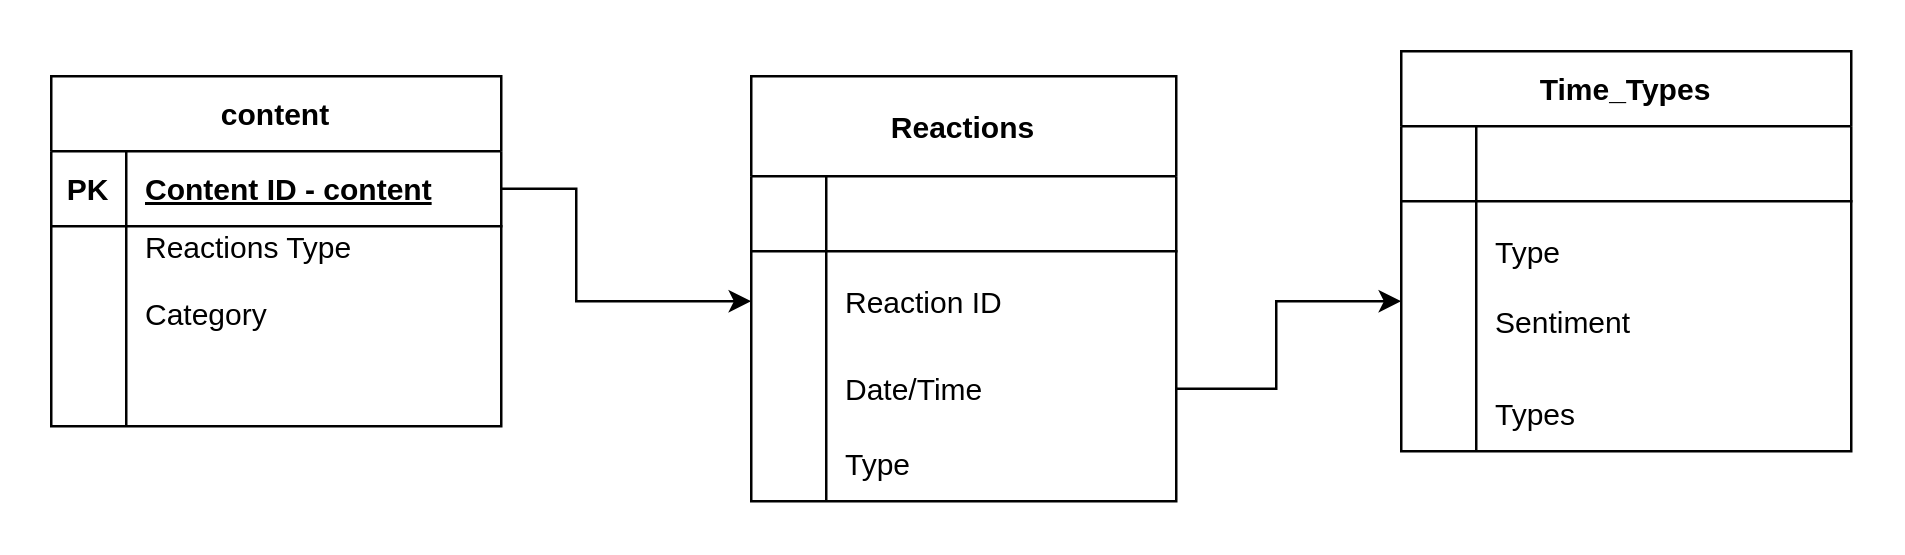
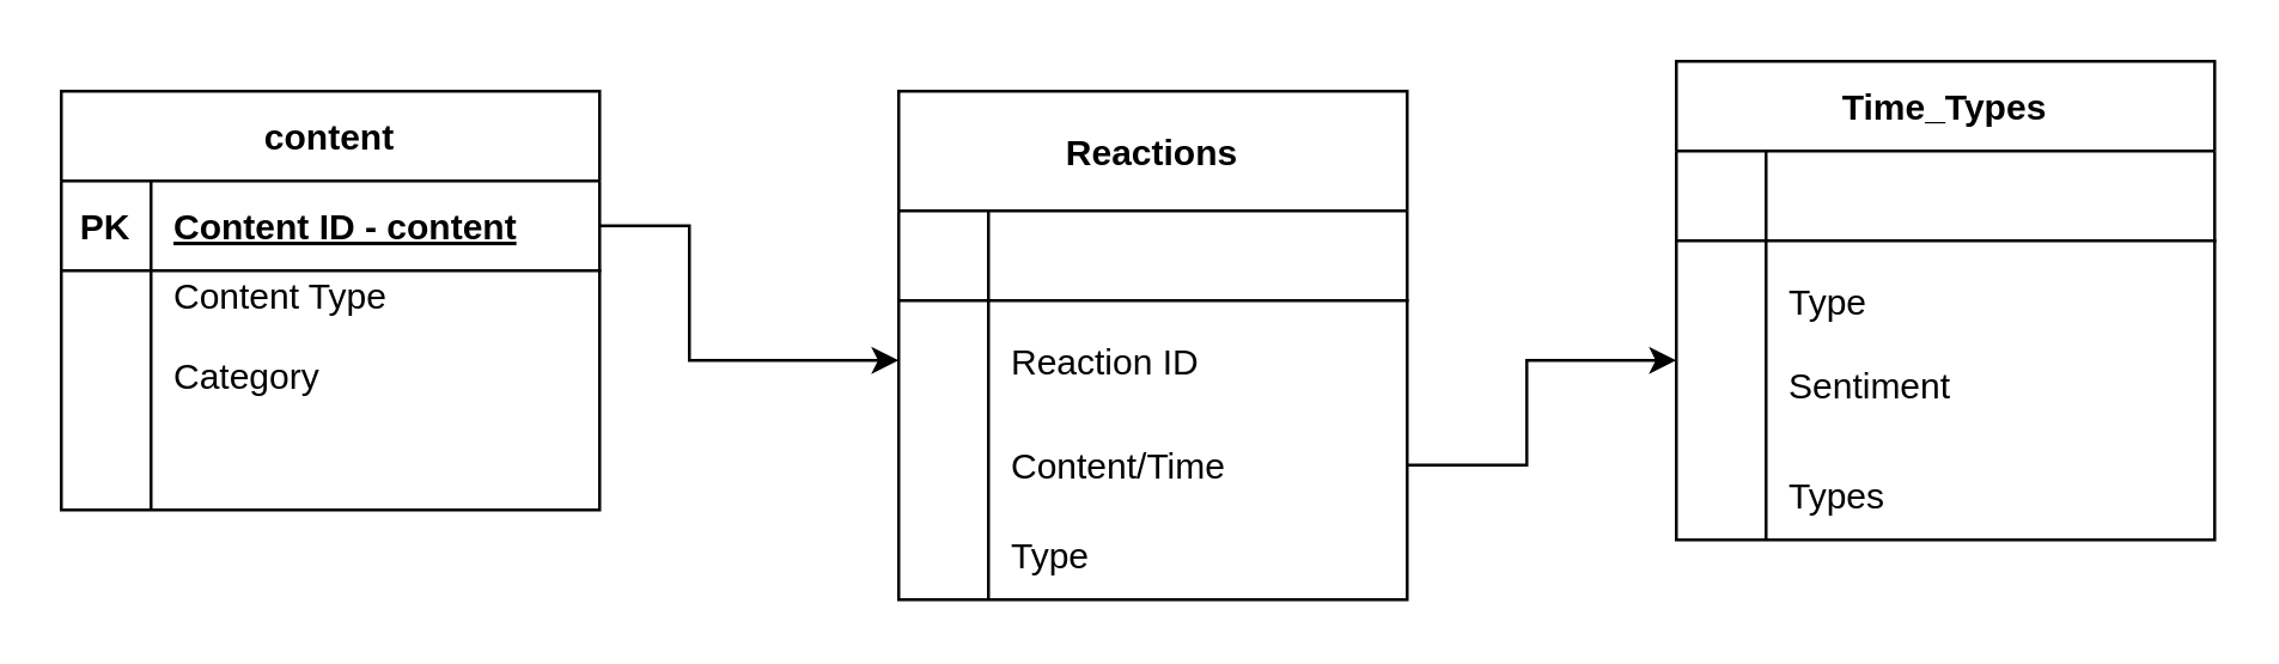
  <mxCell id="0" />
  <mxCell id="1" parent="0" />
  <mxCell id="2" value="content" style="shape=table;startSize=30;container=1;collapsible=1;childLayout=tableLayout;fixedRows=1;rowLines=0;fontStyle=1;align=center;resizeLast=1;" parent="1" vertex="1"><mxGeometry x="20" y="30" width="180" height="140" as="geometry" /></mxCell>
  <mxCell id="3" value="" style="shape=tableRow;horizontal=0;startSize=0;swimlaneHead=0;swimlaneBody=0;fillColor=none;collapsible=0;dropTarget=0;points=[[0,0.5],[1,0.5]];portConstraint=eastwest;top=0;left=0;right=0;bottom=1;" parent="2" vertex="1"><mxGeometry y="30" width="180" height="30" as="geometry" /></mxCell>
  <mxCell id="4" value="PK" style="shape=partialRectangle;connectable=0;fillColor=none;top=0;left=0;bottom=0;right=0;fontStyle=1;overflow=hidden;" parent="3" vertex="1"><mxGeometry width="30" height="30" as="geometry"><mxRectangle width="30" height="30" as="alternateBounds" /></mxGeometry></mxCell>
  <mxCell id="5" value="Content ID - content" style="shape=partialRectangle;connectable=0;fillColor=none;top=0;left=0;bottom=0;right=0;align=left;spacingLeft=6;fontStyle=5;overflow=hidden;" parent="3" vertex="1"><mxGeometry x="30" width="150" height="30" as="geometry"><mxRectangle width="150" height="30" as="alternateBounds" /></mxGeometry></mxCell>
  <mxCell id="6" value="" style="shape=tableRow;horizontal=0;startSize=0;swimlaneHead=0;swimlaneBody=0;fillColor=none;collapsible=0;dropTarget=0;points=[[0,0.5],[1,0.5]];portConstraint=eastwest;top=0;left=0;right=0;bottom=0;" parent="2" vertex="1"><mxGeometry y="60" width="180" height="20" as="geometry" /></mxCell>
  <mxCell id="7" value="" style="shape=partialRectangle;connectable=0;fillColor=none;top=0;left=0;bottom=0;right=0;editable=1;overflow=hidden;" parent="6" vertex="1"><mxGeometry width="30" height="20" as="geometry"><mxRectangle width="30" height="20" as="alternateBounds" /></mxGeometry></mxCell>
- <mxCell id="8" value="Reactions Type&#10;&#10;" style="shape=partialRectangle;connectable=0;fillColor=none;top=0;left=0;bottom=0;right=0;align=left;spacingLeft=6;overflow=hidden;" parent="6" vertex="1"><mxGeometry x="30" width="150" height="20" as="geometry"><mxRectangle width="150" height="20" as="alternateBounds" /></mxGeometry></mxCell>
+ <mxCell id="8" value="Content Type&#10;&#10;" style="shape=partialRectangle;connectable=0;fillColor=none;top=0;left=0;bottom=0;right=0;align=left;spacingLeft=6;overflow=hidden;" parent="6" vertex="1"><mxGeometry x="30" width="150" height="20" as="geometry"><mxRectangle width="150" height="20" as="alternateBounds" /></mxGeometry></mxCell>
  <mxCell id="9" value="" style="shape=tableRow;horizontal=0;startSize=0;swimlaneHead=0;swimlaneBody=0;fillColor=none;collapsible=0;dropTarget=0;points=[[0,0.5],[1,0.5]];portConstraint=eastwest;top=0;left=0;right=0;bottom=0;" parent="2" vertex="1"><mxGeometry y="80" width="180" height="30" as="geometry" /></mxCell>
  <mxCell id="10" value="" style="shape=partialRectangle;connectable=0;fillColor=none;top=0;left=0;bottom=0;right=0;editable=1;overflow=hidden;" parent="9" vertex="1"><mxGeometry width="30" height="30" as="geometry"><mxRectangle width="30" height="30" as="alternateBounds" /></mxGeometry></mxCell>
  <mxCell id="11" value="Category" style="shape=partialRectangle;connectable=0;fillColor=none;top=0;left=0;bottom=0;right=0;align=left;spacingLeft=6;overflow=hidden;" parent="9" vertex="1"><mxGeometry x="30" width="150" height="30" as="geometry"><mxRectangle width="150" height="30" as="alternateBounds" /></mxGeometry></mxCell>
  <mxCell id="12" value="" style="shape=tableRow;horizontal=0;startSize=0;swimlaneHead=0;swimlaneBody=0;fillColor=none;collapsible=0;dropTarget=0;points=[[0,0.5],[1,0.5]];portConstraint=eastwest;top=0;left=0;right=0;bottom=0;" parent="2" vertex="1"><mxGeometry y="110" width="180" height="30" as="geometry" /></mxCell>
  <mxCell id="13" value="" style="shape=partialRectangle;connectable=0;fillColor=none;top=0;left=0;bottom=0;right=0;editable=1;overflow=hidden;" parent="12" vertex="1"><mxGeometry width="30" height="30" as="geometry"><mxRectangle width="30" height="30" as="alternateBounds" /></mxGeometry></mxCell>
  <mxCell id="14" value="" style="shape=partialRectangle;connectable=0;fillColor=none;top=0;left=0;bottom=0;right=0;align=left;spacingLeft=6;overflow=hidden;" parent="12" vertex="1"><mxGeometry x="30" width="150" height="30" as="geometry"><mxRectangle width="150" height="30" as="alternateBounds" /></mxGeometry></mxCell>
  <mxCell id="15" value="Time_Types" style="shape=table;startSize=30;container=1;collapsible=1;childLayout=tableLayout;fixedRows=1;rowLines=0;fontStyle=1;align=center;resizeLast=1;" parent="1" vertex="1"><mxGeometry x="560" y="20" width="180" height="160" as="geometry" /></mxCell>
  <mxCell id="16" value="" style="shape=tableRow;horizontal=0;startSize=0;swimlaneHead=0;swimlaneBody=0;fillColor=none;collapsible=0;dropTarget=0;points=[[0,0.5],[1,0.5]];portConstraint=eastwest;top=0;left=0;right=0;bottom=1;" parent="15" vertex="1"><mxGeometry y="30" width="180" height="30" as="geometry" /></mxCell>
  <mxCell id="17" value="" style="shape=partialRectangle;connectable=0;fillColor=none;top=0;left=0;bottom=0;right=0;fontStyle=1;overflow=hidden;" parent="16" vertex="1"><mxGeometry width="30" height="30" as="geometry"><mxRectangle width="30" height="30" as="alternateBounds" /></mxGeometry></mxCell>
  <mxCell id="18" value="" style="shape=partialRectangle;connectable=0;fillColor=none;top=0;left=0;bottom=0;right=0;align=left;spacingLeft=6;fontStyle=5;overflow=hidden;" parent="16" vertex="1"><mxGeometry x="30" width="150" height="30" as="geometry"><mxRectangle width="150" height="30" as="alternateBounds" /></mxGeometry></mxCell>
  <mxCell id="19" value="" style="shape=tableRow;horizontal=0;startSize=0;swimlaneHead=0;swimlaneBody=0;fillColor=none;collapsible=0;dropTarget=0;points=[[0,0.5],[1,0.5]];portConstraint=eastwest;top=0;left=0;right=0;bottom=0;" parent="15" vertex="1"><mxGeometry y="60" width="180" height="40" as="geometry" /></mxCell>
  <mxCell id="20" value="" style="shape=partialRectangle;connectable=0;fillColor=none;top=0;left=0;bottom=0;right=0;editable=1;overflow=hidden;" parent="19" vertex="1"><mxGeometry width="30" height="40" as="geometry"><mxRectangle width="30" height="40" as="alternateBounds" /></mxGeometry></mxCell>
  <mxCell id="21" value="Type" style="shape=partialRectangle;connectable=0;fillColor=none;top=0;left=0;bottom=0;right=0;align=left;spacingLeft=6;overflow=hidden;" parent="19" vertex="1"><mxGeometry x="30" width="150" height="40" as="geometry"><mxRectangle width="150" height="40" as="alternateBounds" /></mxGeometry></mxCell>
  <mxCell id="22" value="" style="shape=tableRow;horizontal=0;startSize=0;swimlaneHead=0;swimlaneBody=0;fillColor=none;collapsible=0;dropTarget=0;points=[[0,0.5],[1,0.5]];portConstraint=eastwest;top=0;left=0;right=0;bottom=0;" parent="15" vertex="1"><mxGeometry y="100" width="180" height="30" as="geometry" /></mxCell>
  <mxCell id="23" value="" style="shape=partialRectangle;connectable=0;fillColor=none;top=0;left=0;bottom=0;right=0;editable=1;overflow=hidden;" parent="22" vertex="1"><mxGeometry width="30" height="30" as="geometry"><mxRectangle width="30" height="30" as="alternateBounds" /></mxGeometry></mxCell>
  <mxCell id="24" value="Sentiment&#10;&#10;" style="shape=partialRectangle;connectable=0;fillColor=none;top=0;left=0;bottom=0;right=0;align=left;spacingLeft=6;overflow=hidden;" parent="22" vertex="1"><mxGeometry x="30" width="150" height="30" as="geometry"><mxRectangle width="150" height="30" as="alternateBounds" /></mxGeometry></mxCell>
  <mxCell id="25" value="" style="shape=tableRow;horizontal=0;startSize=0;swimlaneHead=0;swimlaneBody=0;fillColor=none;collapsible=0;dropTarget=0;points=[[0,0.5],[1,0.5]];portConstraint=eastwest;top=0;left=0;right=0;bottom=0;" parent="15" vertex="1"><mxGeometry y="130" width="180" height="30" as="geometry" /></mxCell>
  <mxCell id="26" value="" style="shape=partialRectangle;connectable=0;fillColor=none;top=0;left=0;bottom=0;right=0;editable=1;overflow=hidden;" parent="25" vertex="1"><mxGeometry width="30" height="30" as="geometry"><mxRectangle width="30" height="30" as="alternateBounds" /></mxGeometry></mxCell>
  <mxCell id="27" value="Types" style="shape=partialRectangle;connectable=0;fillColor=none;top=0;left=0;bottom=0;right=0;align=left;spacingLeft=6;overflow=hidden;" parent="25" vertex="1"><mxGeometry x="30" width="150" height="30" as="geometry"><mxRectangle width="150" height="30" as="alternateBounds" /></mxGeometry></mxCell>
  <mxCell id="28" value="Reactions" style="shape=table;startSize=40;container=1;collapsible=1;childLayout=tableLayout;fixedRows=1;rowLines=0;fontStyle=1;align=center;resizeLast=1;" parent="1" vertex="1"><mxGeometry x="300" y="30" width="170" height="170" as="geometry" /></mxCell>
  <mxCell id="29" value="" style="shape=tableRow;horizontal=0;startSize=0;swimlaneHead=0;swimlaneBody=0;fillColor=none;collapsible=0;dropTarget=0;points=[[0,0.5],[1,0.5]];portConstraint=eastwest;top=0;left=0;right=0;bottom=1;" parent="28" vertex="1"><mxGeometry y="40" width="170" height="30" as="geometry" /></mxCell>
  <mxCell id="30" value="" style="shape=partialRectangle;connectable=0;fillColor=none;top=0;left=0;bottom=0;right=0;fontStyle=1;overflow=hidden;" parent="29" vertex="1"><mxGeometry width="30" height="30" as="geometry"><mxRectangle width="30" height="30" as="alternateBounds" /></mxGeometry></mxCell>
  <mxCell id="31" value="" style="shape=partialRectangle;connectable=0;fillColor=none;top=0;left=0;bottom=0;right=0;align=left;spacingLeft=6;fontStyle=5;overflow=hidden;" parent="29" vertex="1"><mxGeometry x="30" width="140" height="30" as="geometry"><mxRectangle width="140" height="30" as="alternateBounds" /></mxGeometry></mxCell>
  <mxCell id="32" value="" style="shape=tableRow;horizontal=0;startSize=0;swimlaneHead=0;swimlaneBody=0;fillColor=none;collapsible=0;dropTarget=0;points=[[0,0.5],[1,0.5]];portConstraint=eastwest;top=0;left=0;right=0;bottom=0;" parent="28" vertex="1"><mxGeometry y="70" width="170" height="40" as="geometry" /></mxCell>
  <mxCell id="33" value="" style="shape=partialRectangle;connectable=0;fillColor=none;top=0;left=0;bottom=0;right=0;editable=1;overflow=hidden;" parent="32" vertex="1"><mxGeometry width="30" height="40" as="geometry"><mxRectangle width="30" height="40" as="alternateBounds" /></mxGeometry></mxCell>
  <mxCell id="34" value="Reaction ID" style="shape=partialRectangle;connectable=0;fillColor=none;top=0;left=0;bottom=0;right=0;align=left;spacingLeft=6;overflow=hidden;" parent="32" vertex="1"><mxGeometry x="30" width="140" height="40" as="geometry"><mxRectangle width="140" height="40" as="alternateBounds" /></mxGeometry></mxCell>
  <mxCell id="35" value="" style="shape=tableRow;horizontal=0;startSize=0;swimlaneHead=0;swimlaneBody=0;fillColor=none;collapsible=0;dropTarget=0;points=[[0,0.5],[1,0.5]];portConstraint=eastwest;top=0;left=0;right=0;bottom=0;" parent="28" vertex="1"><mxGeometry y="110" width="170" height="30" as="geometry" /></mxCell>
  <mxCell id="36" value="" style="shape=partialRectangle;connectable=0;fillColor=none;top=0;left=0;bottom=0;right=0;editable=1;overflow=hidden;" parent="35" vertex="1"><mxGeometry width="30" height="30" as="geometry"><mxRectangle width="30" height="30" as="alternateBounds" /></mxGeometry></mxCell>
- <mxCell id="37" value="Date/Time" style="shape=partialRectangle;connectable=0;fillColor=none;top=0;left=0;bottom=0;right=0;align=left;spacingLeft=6;overflow=hidden;" parent="35" vertex="1"><mxGeometry x="30" width="140" height="30" as="geometry"><mxRectangle width="140" height="30" as="alternateBounds" /></mxGeometry></mxCell>
+ <mxCell id="37" value="Content/Time" style="shape=partialRectangle;connectable=0;fillColor=none;top=0;left=0;bottom=0;right=0;align=left;spacingLeft=6;overflow=hidden;" parent="35" vertex="1"><mxGeometry x="30" width="140" height="30" as="geometry"><mxRectangle width="140" height="30" as="alternateBounds" /></mxGeometry></mxCell>
  <mxCell id="38" value="" style="shape=tableRow;horizontal=0;startSize=0;swimlaneHead=0;swimlaneBody=0;fillColor=none;collapsible=0;dropTarget=0;points=[[0,0.5],[1,0.5]];portConstraint=eastwest;top=0;left=0;right=0;bottom=0;" parent="28" vertex="1"><mxGeometry y="140" width="170" height="30" as="geometry" /></mxCell>
  <mxCell id="39" value="" style="shape=partialRectangle;connectable=0;fillColor=none;top=0;left=0;bottom=0;right=0;editable=1;overflow=hidden;" parent="38" vertex="1"><mxGeometry width="30" height="30" as="geometry"><mxRectangle width="30" height="30" as="alternateBounds" /></mxGeometry></mxCell>
  <mxCell id="40" value="Type" style="shape=partialRectangle;connectable=0;fillColor=none;top=0;left=0;bottom=0;right=0;align=left;spacingLeft=6;overflow=hidden;" parent="38" vertex="1"><mxGeometry x="30" width="140" height="30" as="geometry"><mxRectangle width="140" height="30" as="alternateBounds" /></mxGeometry></mxCell>
  <mxCell id="41" value="" style="endArrow=classic;html=1;rounded=0;exitX=1;exitY=0.5;exitDx=0;exitDy=0;entryX=0;entryY=0.5;entryDx=0;entryDy=0;" edge="1" parent="1" source="3" target="32"><mxGeometry width="50" height="50" relative="1" as="geometry"><mxPoint x="350" y="250" as="sourcePoint" /><mxPoint x="350" y="150" as="targetPoint" /><Array as="points"><mxPoint x="230" y="75" /><mxPoint x="230" y="120" /></Array></mxGeometry></mxCell>
  <mxCell id="42" value="" style="endArrow=classic;html=1;rounded=0;exitX=1;exitY=0.5;exitDx=0;exitDy=0;" edge="1" parent="1" source="35"><mxGeometry width="50" height="50" relative="1" as="geometry"><mxPoint x="520" y="410" as="sourcePoint" /><mxPoint x="560" y="120" as="targetPoint" /><Array as="points"><mxPoint x="510" y="155" /><mxPoint x="510" y="120" /></Array></mxGeometry></mxCell>
